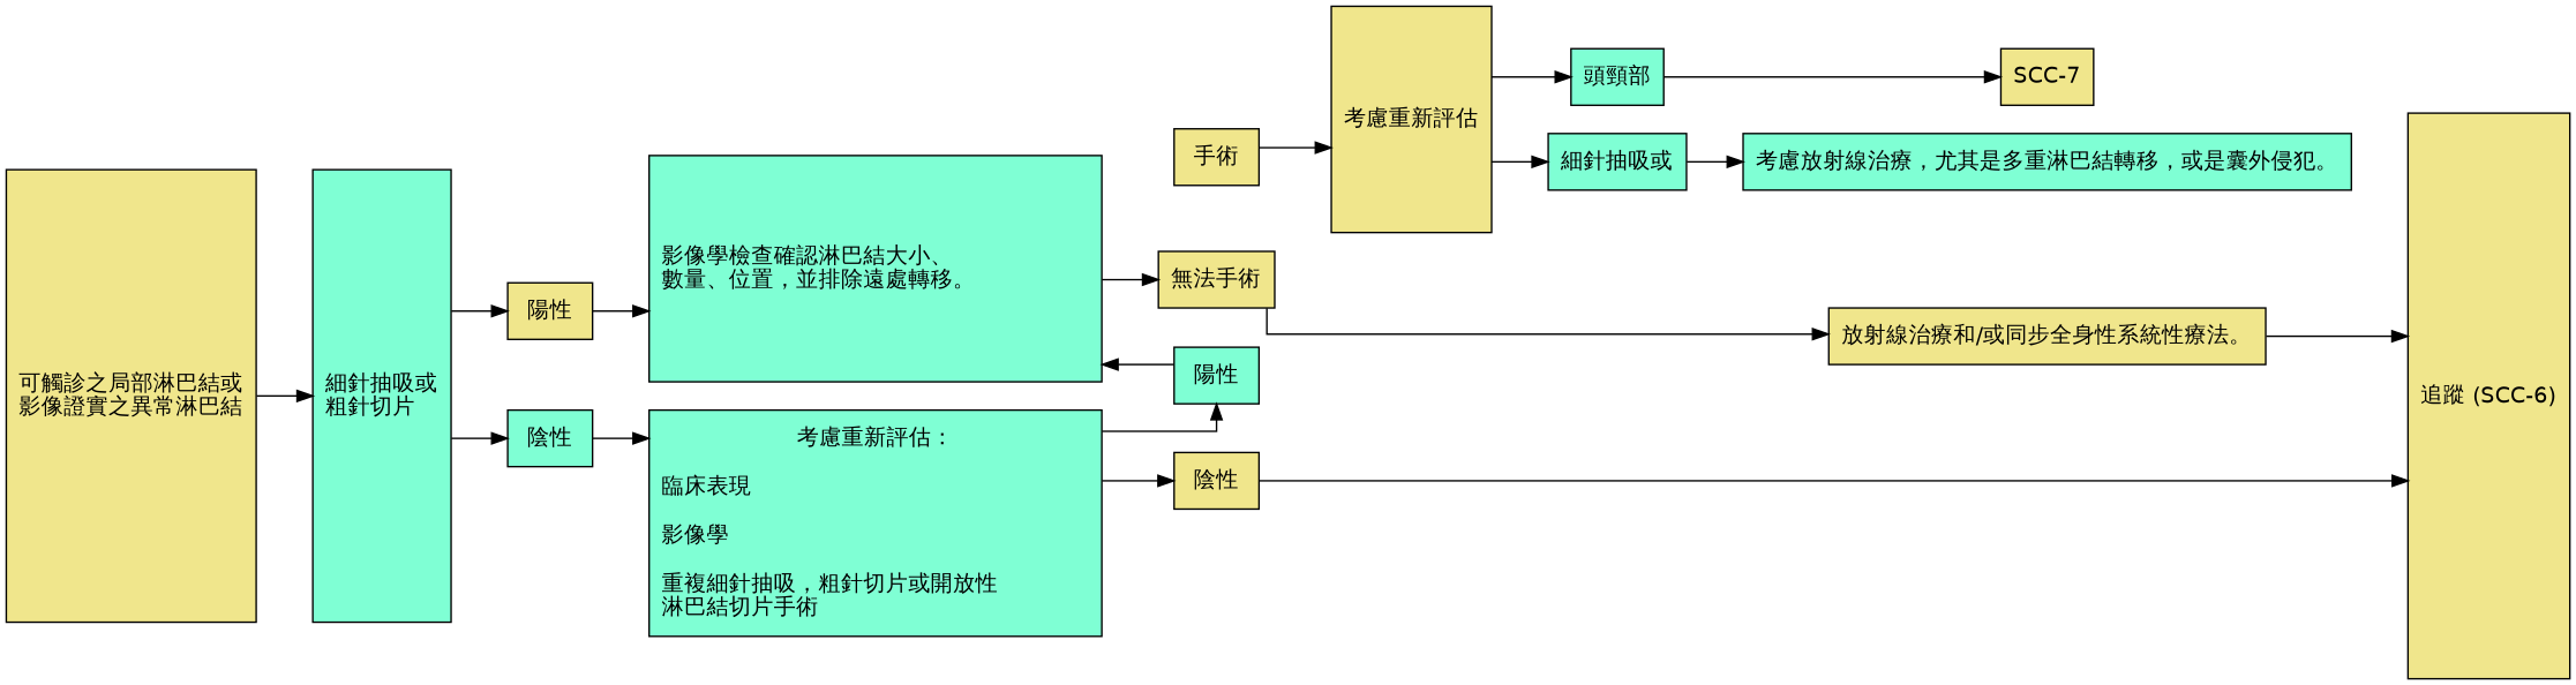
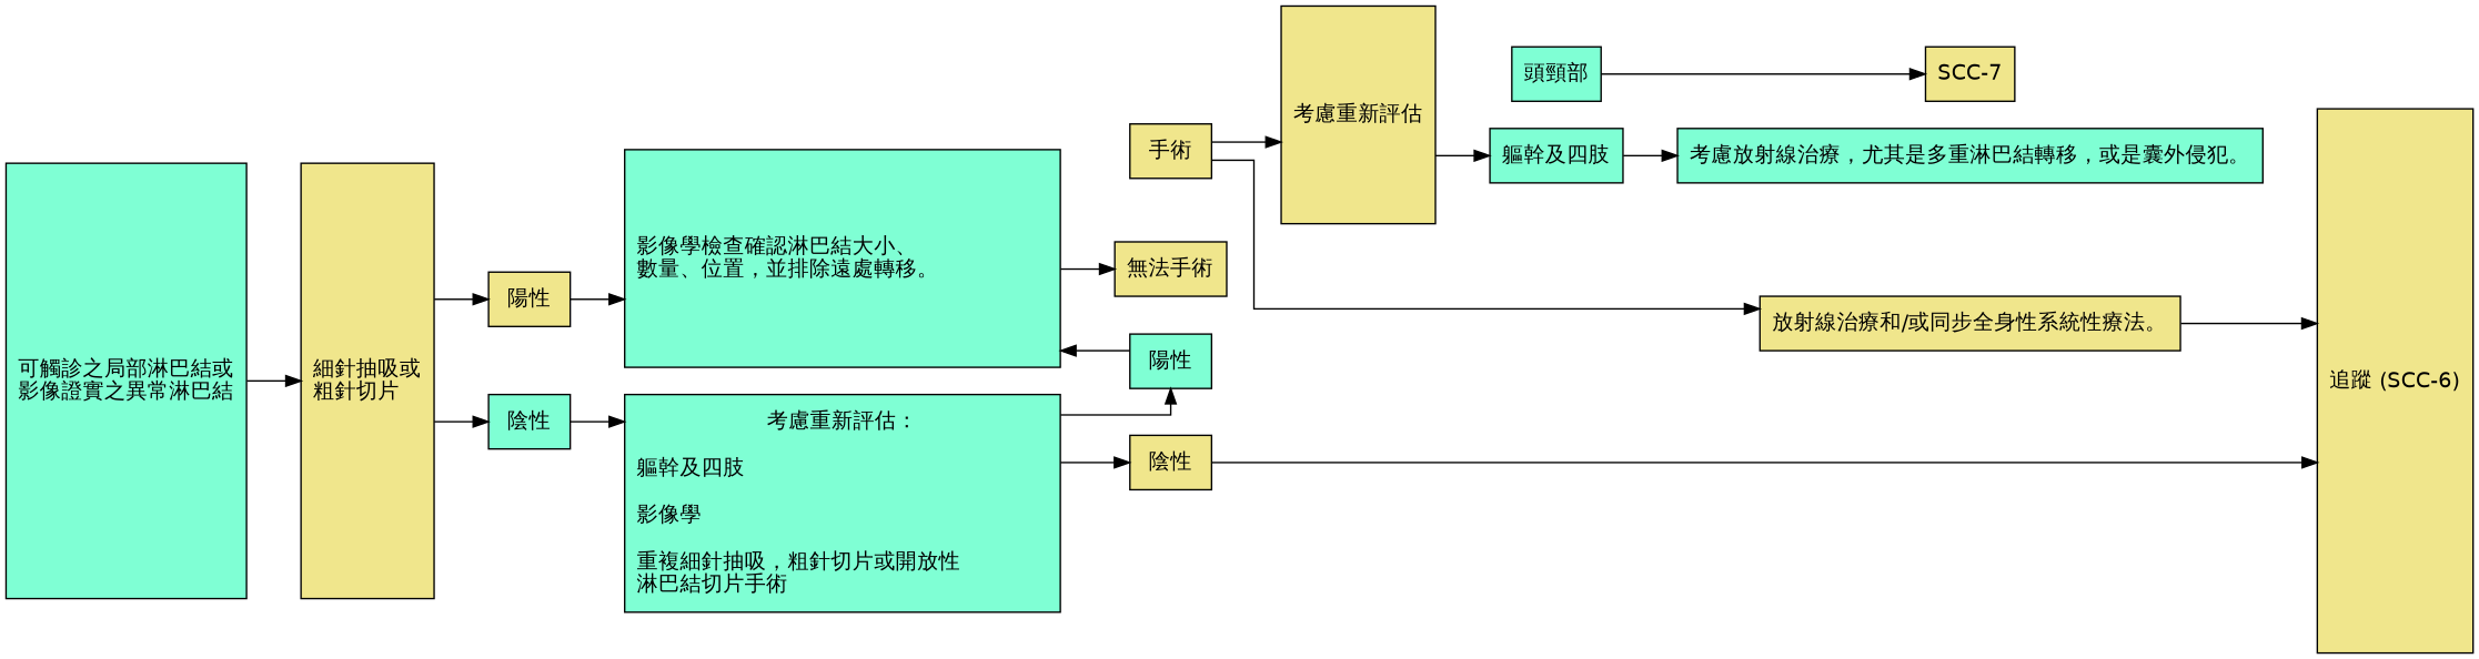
  digraph {
    rankdir=LR
    splines=ortho
    node [fillcolor=aquamarine fontname=Helvetica shape=box style=filled]
    n1 [label="陰性"]
    n2 [fillcolor=khaki label="陽性"]
-   n3 [height=2 label="考慮重新評估：\n\n臨床表現\l\n影像學\l\n重複細針抽吸，粗針切片或開放性\l淋巴結切片手術\l" width=4]
+   n3 [height=2 label="考慮重新評估：\n\n軀幹及四肢\l\n影像學\l\n重複細針抽吸，粗針切片或開放性\l淋巴結切片手術\l" width=4]
    n4 [height=2 label="影像學檢查確認淋巴結大小、\l數量、位置，並排除遠處轉移。\l" width=4]
    n5 [fillcolor=khaki label="陰性"]
    n6 [label="陽性"]
    n7 [fillcolor=khaki label="手術"]
    n8 [fillcolor=khaki label="無法手術"]
    n9 [label="考慮放射線治療，尤其是多重淋巴結轉移，或是囊外侵犯。"]
    n10 [fillcolor=khaki label="放射線治療和/或同步全身性系統性療法。"]
    n11 [fillcolor=khaki height=5 label="追蹤 (SCC-6)"]
    n12 [fillcolor=khaki height=2 label="考慮重新評估"]
-   n13 [fillcolor=khaki height=4 label="可觸診之局部淋巴結或\l影像證實之異常淋巴結\l"]
-   n14 [height=4 label="細針抽吸或\l粗針切片\l"]
-   n15 [label="細針抽吸或"]
+   n13 [height=4 label="可觸診之局部淋巴結或\l影像證實之異常淋巴結\l"]
+   n14 [fillcolor=khaki height=4 label="細針抽吸或\l粗針切片\l"]
+   n15 [label="軀幹及四肢"]
    n16 [label="頭頸部"]
    n17 [fillcolor=khaki label="SCC-7"]
    subgraph sub_1 {
      rank=same
      n1
      n2
    }
    subgraph sub_2 {
      rank=same
      n3
      n4
    }
    subgraph sub_3 {
      rank=same
      n5
      n6
      n7
      n8
    }
    subgraph sub_4 {
      rank=same
      n1
      n2
    }
    subgraph sub_5 {
      rank=same
      n9
      n10
    }
    n1 -> n3
    n2 -> n4
    n3 -> n5
    n3 -> n6
    n4 -> n8
    n5 -> n11
    n6 -> n4
    n7 -> n12
-   n8 -> n10
+   n7 -> n10
    n10 -> n11
    n12 -> n15
-   n12 -> n16
    n13 -> n14
    n14 -> n1
    n14 -> n2
    n15 -> n9
    n16 -> n17
  }
